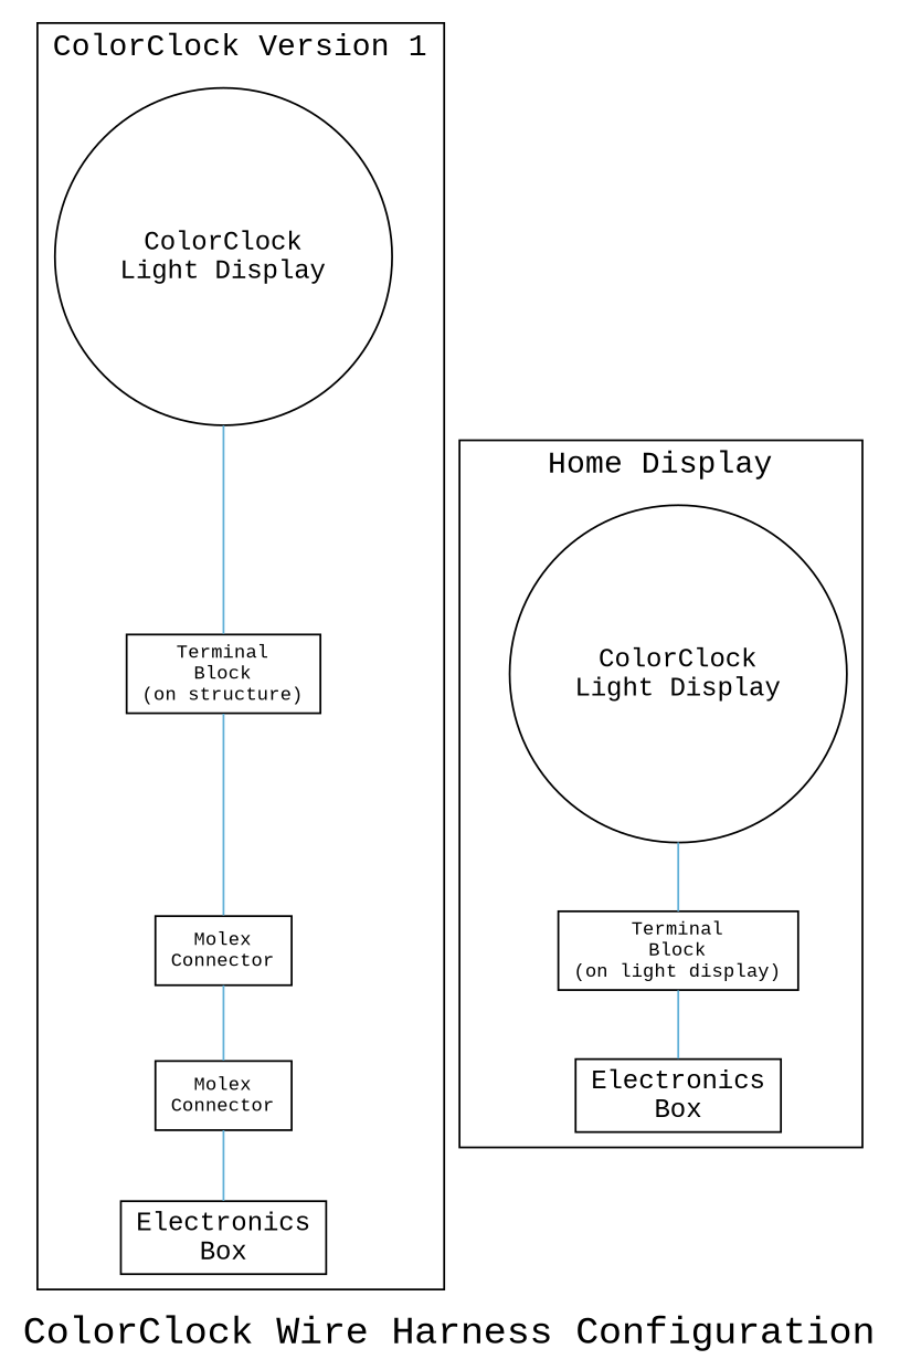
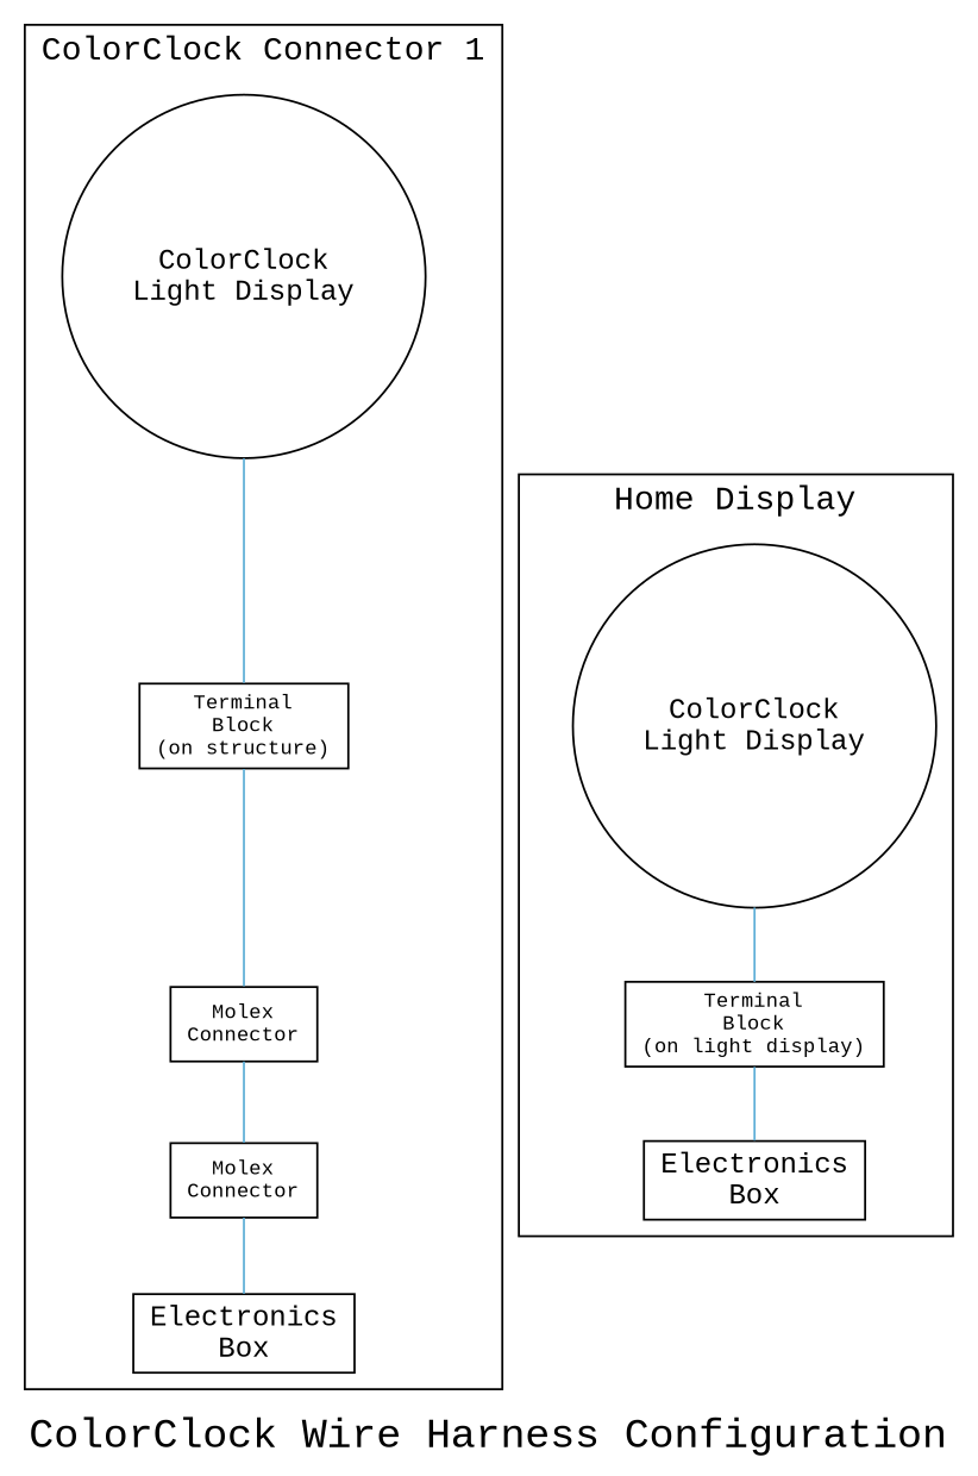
  digraph {
    fontname="Courier New"
    fontsize=20
    label="ColorClock Wire Harness Configuration"
    rankdir=TB
    node [color=flux fontname="Courier New" shape=polygon]
    edge [arrowhead=none color="#5fafd7"]
    n1 [distortion=0 label="Electronics\nBox" sides=4]
    n2 [label="ColorClock\nLight Display" shape=circle]
    n3 [fontsize=10 label="Terminal\nBlock\n(on light display)" shape=rectangle]
    position_node_bottom [shape=point style=invis width=0]
    n5 [distortion=0 label="Electronics\nBox" sides=4]
    n6 [fontsize=10 label="Molex\nConnector" sides=4]
    n7 [fontsize=10 label="Molex\nConnector" sides=4]
    n8 [fontsize=10 label="Terminal\nBlock\n(on structure)" shape=rectangle]
    n9 [label="ColorClock\nLight Display" shape=circle]
    position_node_top [shape=point style=invis width=0]
    subgraph cluster_1 {
      fontsize=16
      label="Home Display"
      rank=LR
      n1
      n2
      n3
      position_node_bottom
    }
    subgraph cluster_2 {
      fontsize=16
-     label="ColorClock Version 1"
+     label="ColorClock Connector 1"
      n5
      n6
      n7
      n8
      n9
      position_node_top
    }
    n2 -> n3
    n3 -> n1
    n6 -> n5
    n7 -> n6
    n8 -> n7
    n9 -> n8
    position_node_top -> position_node_bottom [style=invis weight=100 arrowhead=""]
  }
